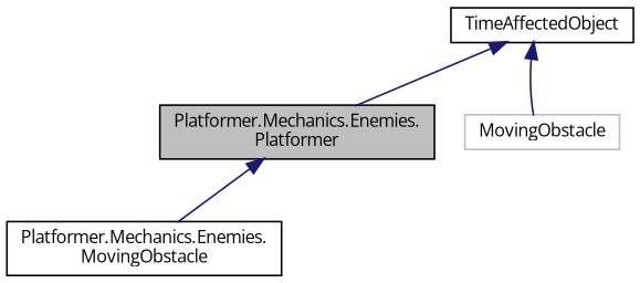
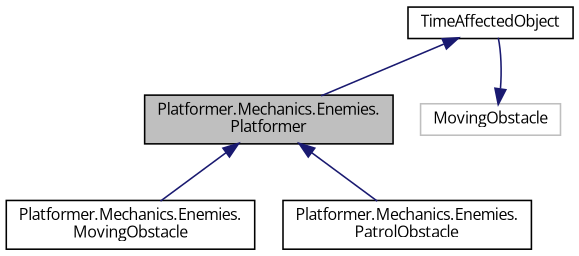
  digraph {
    fontname="Open Sans"
    rankdir=TB
    node [color=black fillcolor=white fontname="Open Sans" fontsize=10 shape=record style=filled]
    edge [color=midnightblue dir=back fontname="Open Sans" fontsize=10 labelfontname=Helvetica labelfontsize=10 style=solid]
    n1 [fillcolor=grey75 fontcolor=black height=0.2 label="Platformer.Mechanics.Enemies.\lPlatformer" width=0.4]
    n2 [height=0.2 label="Platformer.Mechanics.Enemies.\lMovingObstacle" width=0.4]
+   n3 [height=0.2 label="Platformer.Mechanics.Enemies.\lPatrolObstacle" width=0.4]
    n4 [height=0.2 label=TimeAffectedObject width=0.4]
    n5 [color=grey75 height=0.2 label=MovingObstacle width=0.4]
    n1 -> n2
+   n1 -> n3
    n4 -> n1
-   n4 -> n5
+   n5 -> n4
  }
